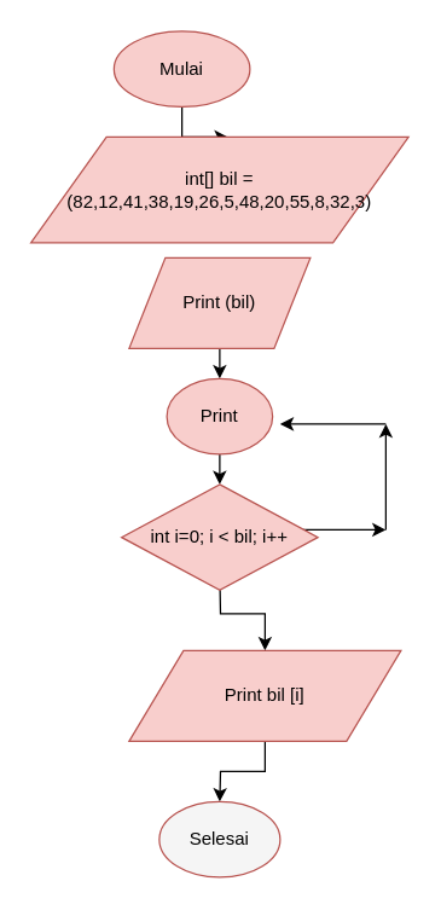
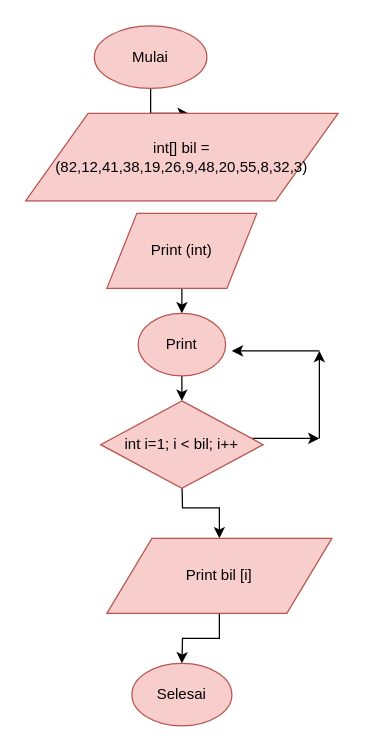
  <mxCell id="0" />
  <mxCell id="1" parent="0" />
  <mxCell id="2" value="" style="edgeStyle=orthogonalEdgeStyle;rounded=0;orthogonalLoop=1;jettySize=auto;html=1;" edge="1" parent="1" source="3"><mxGeometry relative="1" as="geometry"><mxPoint x="150" y="90" as="targetPoint" /></mxGeometry></mxCell>
  <mxCell id="3" value="Mulai" style="ellipse;whiteSpace=wrap;html=1;fillColor=#f8cecc;strokeColor=#b85450;" vertex="1" parent="1"><mxGeometry x="75" y="20" width="90" height="50" as="geometry" /></mxCell>
- <mxCell id="4" value="int[] bil = (82,12,41,38,19,26,5,48,20,55,8,32,3)" style="shape=parallelogram;perimeter=parallelogramPerimeter;whiteSpace=wrap;html=1;fillColor=#f8cecc;strokeColor=#b85450;" vertex="1" parent="1"><mxGeometry x="20" y="90" width="250" height="70" as="geometry" /></mxCell>
+ <mxCell id="4" value="int[] bil = (82,12,41,38,19,26,9,48,20,55,8,32,3)" style="shape=parallelogram;perimeter=parallelogramPerimeter;whiteSpace=wrap;html=1;fillColor=#f8cecc;strokeColor=#b85450;" vertex="1" parent="1"><mxGeometry x="20" y="90" width="250" height="70" as="geometry" /></mxCell>
  <mxCell id="5" value="" style="edgeStyle=orthogonalEdgeStyle;rounded=0;orthogonalLoop=1;jettySize=auto;html=1;" edge="1" parent="1" source="6"><mxGeometry relative="1" as="geometry"><mxPoint x="145" y="250" as="targetPoint" /></mxGeometry></mxCell>
- <mxCell id="6" value="Print (bil)" style="shape=parallelogram;perimeter=parallelogramPerimeter;whiteSpace=wrap;html=1;fillColor=#f8cecc;strokeColor=#b85450;" vertex="1" parent="1"><mxGeometry x="85" y="170" width="120" height="60" as="geometry" /></mxCell>
+ <mxCell id="6" value="Print (int)" style="shape=parallelogram;perimeter=parallelogramPerimeter;whiteSpace=wrap;html=1;fillColor=#f8cecc;strokeColor=#b85450;" vertex="1" parent="1"><mxGeometry x="85" y="170" width="120" height="60" as="geometry" /></mxCell>
  <mxCell id="7" value="" style="edgeStyle=orthogonalEdgeStyle;rounded=0;orthogonalLoop=1;jettySize=auto;html=1;" edge="1" parent="1" source="8"><mxGeometry relative="1" as="geometry"><mxPoint x="145" y="320" as="targetPoint" /></mxGeometry></mxCell>
  <mxCell id="8" value="Print" style="ellipse;whiteSpace=wrap;html=1;fillColor=#f8cecc;strokeColor=#b85450;" vertex="1" parent="1"><mxGeometry x="110" y="250" width="70" height="50" as="geometry" /></mxCell>
  <mxCell id="9" value="" style="edgeStyle=orthogonalEdgeStyle;rounded=0;orthogonalLoop=1;jettySize=auto;html=1;entryX=0.5;entryY=0;entryDx=0;entryDy=0;" edge="1" parent="1" target="12"><mxGeometry relative="1" as="geometry"><mxPoint x="145" y="380" as="sourcePoint" /><mxPoint x="145" y="410" as="targetPoint" /></mxGeometry></mxCell>
  <mxCell id="10" value="" style="edgeStyle=orthogonalEdgeStyle;rounded=0;orthogonalLoop=1;jettySize=auto;html=1;" edge="1" parent="1"><mxGeometry relative="1" as="geometry"><mxPoint x="193" y="350" as="sourcePoint" /><mxPoint x="255" y="350" as="targetPoint" /><Array as="points"><mxPoint x="235" y="350" /><mxPoint x="235" y="350" /></Array></mxGeometry></mxCell>
  <mxCell id="11" value="" style="edgeStyle=orthogonalEdgeStyle;rounded=0;orthogonalLoop=1;jettySize=auto;html=1;" edge="1" parent="1" source="12"><mxGeometry relative="1" as="geometry"><mxPoint x="145" y="530" as="targetPoint" /></mxGeometry></mxCell>
  <mxCell id="12" value="Print bil [i]" style="shape=parallelogram;perimeter=parallelogramPerimeter;whiteSpace=wrap;html=1;fillColor=#f8cecc;strokeColor=#b85450;" vertex="1" parent="1"><mxGeometry x="85" y="430" width="180" height="60" as="geometry" /></mxCell>
- <mxCell id="13" value="Selesai" style="ellipse;whiteSpace=wrap;html=1;fillColor=#f5f5f5;strokeColor=#b85450;" vertex="1" parent="1"><mxGeometry x="105" y="530" width="80" height="50" as="geometry" /></mxCell>
+ <mxCell id="13" value="Selesai" style="ellipse;whiteSpace=wrap;html=1;fillColor=#f8cecc;strokeColor=#b85450;" vertex="1" parent="1"><mxGeometry x="105" y="530" width="80" height="50" as="geometry" /></mxCell>
  <mxCell id="14" value="" style="endArrow=classic;html=1;" edge="1" parent="1"><mxGeometry width="50" height="50" relative="1" as="geometry"><mxPoint x="255" y="350" as="sourcePoint" /><mxPoint x="255" y="280" as="targetPoint" /></mxGeometry></mxCell>
  <mxCell id="15" value="" style="endArrow=classic;html=1;" edge="1" parent="1"><mxGeometry width="50" height="50" relative="1" as="geometry"><mxPoint x="255" y="280" as="sourcePoint" /><mxPoint x="185" y="280" as="targetPoint" /></mxGeometry></mxCell>
- <mxCell id="16" value="int i=0; i &amp;lt; bil; i++" style="rhombus;whiteSpace=wrap;html=1;fillColor=#f8cecc;strokeColor=#b85450;" vertex="1" parent="1"><mxGeometry x="80" y="320" width="130" height="70" as="geometry" /></mxCell>
+ <mxCell id="16" value="int i=1; i &amp;lt; bil; i++" style="rhombus;whiteSpace=wrap;html=1;fillColor=#f8cecc;strokeColor=#b85450;" vertex="1" parent="1"><mxGeometry x="80" y="320" width="130" height="70" as="geometry" /></mxCell>
